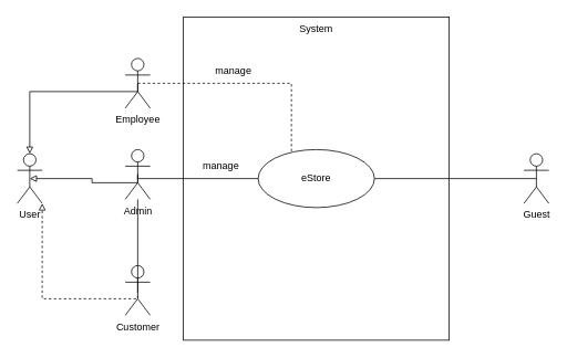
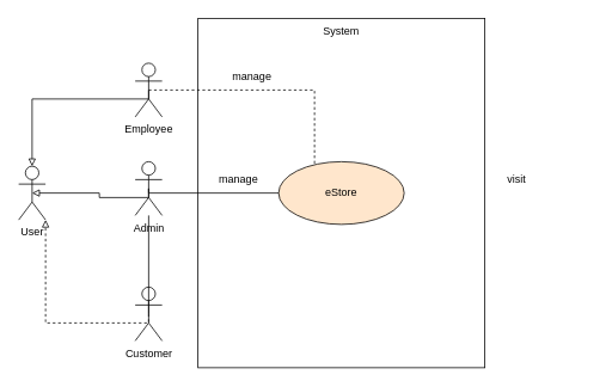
  <mxCell id="0" />
  <mxCell id="1" parent="0" />
  <mxCell id="2" value="System&lt;div&gt;&lt;br&gt;&lt;/div&gt;&lt;div&gt;&lt;br&gt;&lt;/div&gt;&lt;div&gt;&lt;br&gt;&lt;/div&gt;&lt;div&gt;&lt;br&gt;&lt;/div&gt;&lt;div&gt;&lt;br&gt;&lt;/div&gt;&lt;div&gt;&lt;br&gt;&lt;/div&gt;&lt;div&gt;&lt;br&gt;&lt;/div&gt;&lt;div&gt;&lt;br&gt;&lt;/div&gt;&lt;div&gt;&lt;br&gt;&lt;/div&gt;&lt;div&gt;&lt;br&gt;&lt;/div&gt;&lt;div&gt;&lt;br&gt;&lt;/div&gt;&lt;div&gt;&lt;br&gt;&lt;/div&gt;&lt;div&gt;&lt;br&gt;&lt;/div&gt;&lt;div&gt;&lt;br&gt;&lt;/div&gt;&lt;div&gt;&lt;br&gt;&lt;/div&gt;&lt;div&gt;&lt;br&gt;&lt;/div&gt;&lt;div&gt;&lt;br&gt;&lt;/div&gt;&lt;div&gt;&lt;br&gt;&lt;/div&gt;&lt;div&gt;&lt;br&gt;&lt;/div&gt;&lt;div&gt;&lt;br&gt;&lt;/div&gt;&lt;div&gt;&lt;br&gt;&lt;/div&gt;&lt;div&gt;&lt;br&gt;&lt;/div&gt;&lt;div&gt;&lt;br&gt;&lt;/div&gt;&lt;div&gt;&lt;br&gt;&lt;/div&gt;&lt;div&gt;&lt;br&gt;&lt;/div&gt;" style="html=1;whiteSpace=wrap;" vertex="1" parent="1"><mxGeometry x="220" y="20" width="320" height="390" as="geometry" /></mxCell>
- <mxCell id="3" value="eStore" style="ellipse;whiteSpace=wrap;html=1;" vertex="1" parent="1"><mxGeometry x="310" y="180" width="140" height="70" as="geometry" /></mxCell>
+ <mxCell id="3" value="eStore" style="ellipse;whiteSpace=wrap;html=1;fillColor=#ffe6cc;" vertex="1" parent="1"><mxGeometry x="310" y="180" width="140" height="70" as="geometry" /></mxCell>
  <mxCell id="4" value="User" style="shape=umlActor;verticalLabelPosition=bottom;verticalAlign=top;html=1;" vertex="1" parent="1"><mxGeometry x="20" y="185" width="30" height="60" as="geometry" /></mxCell>
- <mxCell id="5" style="edgeStyle=orthogonalEdgeStyle;rounded=0;orthogonalLoop=1;jettySize=auto;html=1;exitX=0.5;exitY=0.5;exitDx=0;exitDy=0;exitPerimeter=0;endArrow=none;endFill=0;" edge="1" parent="1" source="6" target="3"><mxGeometry relative="1" as="geometry" /></mxCell>
- <mxCell id="6" value="Guest" style="shape=umlActor;verticalLabelPosition=bottom;verticalAlign=top;html=1;" vertex="1" parent="1"><mxGeometry x="630" y="185" width="30" height="60" as="geometry" /></mxCell>
  <mxCell id="7" style="edgeStyle=orthogonalEdgeStyle;rounded=0;orthogonalLoop=1;jettySize=auto;html=1;exitX=0.5;exitY=0.5;exitDx=0;exitDy=0;exitPerimeter=0;endArrow=none;endFill=0;dashed=1;" edge="1" parent="1" source="8" target="3"><mxGeometry relative="1" as="geometry"><Array as="points"><mxPoint x="350" y="100" /></Array></mxGeometry></mxCell>
  <mxCell id="8" value="Employee" style="shape=umlActor;verticalLabelPosition=bottom;verticalAlign=top;html=1;" vertex="1" parent="1"><mxGeometry x="150" y="70" width="30" height="60" as="geometry" /></mxCell>
  <mxCell id="9" style="edgeStyle=orthogonalEdgeStyle;rounded=0;orthogonalLoop=1;jettySize=auto;html=1;exitX=0.5;exitY=0.5;exitDx=0;exitDy=0;exitPerimeter=0;endArrow=none;endFill=0;" edge="1" parent="1" source="10" target="3"><mxGeometry relative="1" as="geometry"><Array as="points"><mxPoint x="165" y="215" /></Array></mxGeometry></mxCell>
  <mxCell id="10" value="Admin" style="shape=umlActor;verticalLabelPosition=bottom;verticalAlign=top;html=1;" vertex="1" parent="1"><mxGeometry x="150" y="180" width="30" height="60" as="geometry" /></mxCell>
  <mxCell id="11" value="Customer" style="shape=umlActor;verticalLabelPosition=bottom;verticalAlign=top;html=1;" vertex="1" parent="1"><mxGeometry x="150" y="320" width="30" height="60" as="geometry" /></mxCell>
+ <mxCell id="12" value="visit" style="text;html=1;align=center;verticalAlign=middle;resizable=0;points=[];autosize=1;strokeColor=none;fillColor=none;" vertex="1" parent="1"><mxGeometry x="555" y="185" width="40" height="30" as="geometry" /></mxCell>
  <mxCell id="13" value="manage" style="text;html=1;align=center;verticalAlign=middle;resizable=0;points=[];autosize=1;strokeColor=none;fillColor=none;" vertex="1" parent="1"><mxGeometry x="230" y="185" width="70" height="30" as="geometry" /></mxCell>
  <mxCell id="14" value="manage" style="text;html=1;align=center;verticalAlign=middle;resizable=0;points=[];autosize=1;strokeColor=none;fillColor=none;" vertex="1" parent="1"><mxGeometry x="245" y="70" width="70" height="30" as="geometry" /></mxCell>
  <mxCell id="15" style="edgeStyle=orthogonalEdgeStyle;rounded=0;orthogonalLoop=1;jettySize=auto;html=1;exitX=0.5;exitY=0.5;exitDx=0;exitDy=0;exitPerimeter=0;entryX=0.5;entryY=0;entryDx=0;entryDy=0;entryPerimeter=0;endArrow=block;endFill=0;" edge="1" parent="1" source="8" target="4"><mxGeometry relative="1" as="geometry"><Array as="points"><mxPoint x="165" y="110" /><mxPoint x="35" y="110" /></Array></mxGeometry></mxCell>
  <mxCell id="16" style="edgeStyle=orthogonalEdgeStyle;rounded=0;orthogonalLoop=1;jettySize=auto;html=1;exitX=0.5;exitY=0.5;exitDx=0;exitDy=0;exitPerimeter=0;entryX=0.5;entryY=0.5;entryDx=0;entryDy=0;entryPerimeter=0;endArrow=block;endFill=0;" edge="1" parent="1" source="10" target="4"><mxGeometry relative="1" as="geometry"><Array as="points"><mxPoint x="165" y="220" /><mxPoint x="110" y="220" /><mxPoint x="110" y="215" /></Array></mxGeometry></mxCell>
  <mxCell id="17" style="edgeStyle=orthogonalEdgeStyle;rounded=0;orthogonalLoop=1;jettySize=auto;html=1;exitX=0.5;exitY=0.5;exitDx=0;exitDy=0;exitPerimeter=0;entryX=1;entryY=1;entryDx=0;entryDy=0;entryPerimeter=0;endArrow=block;endFill=0;dashed=1;" edge="1" parent="1" source="11" target="4"><mxGeometry relative="1" as="geometry"><Array as="points"><mxPoint x="165" y="360" /><mxPoint x="50" y="360" /></Array></mxGeometry></mxCell>
  <mxCell id="18" style="edgeStyle=orthogonalEdgeStyle;rounded=0;orthogonalLoop=1;jettySize=auto;html=1;exitX=0.5;exitY=0.5;exitDx=0;exitDy=0;exitPerimeter=0;endArrow=none;endFill=0;" edge="1" parent="1" source="11" target="10"><mxGeometry relative="1" as="geometry" /></mxCell>
